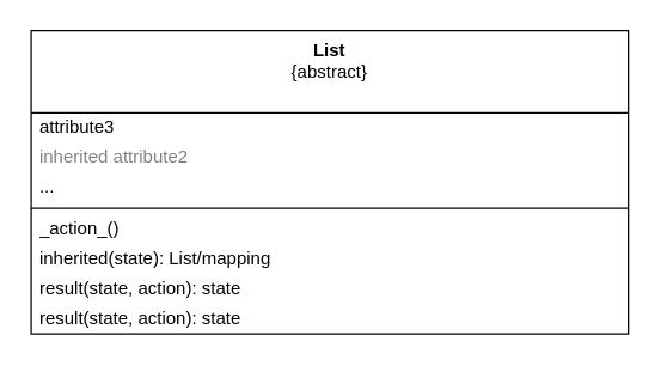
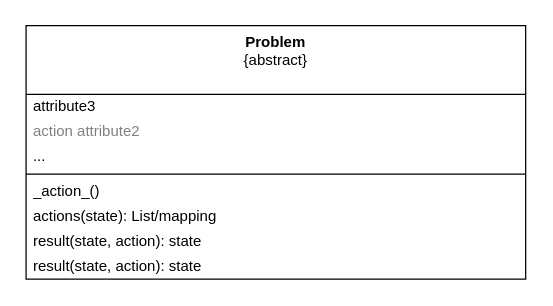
  <mxCell id="0" />
  <mxCell id="1" parent="0" />
- <mxCell id="2" value="&lt;b&gt;List&lt;/b&gt;&lt;div&gt;{abstract}&lt;/div&gt;" style="swimlane;fontStyle=0;align=center;verticalAlign=top;childLayout=stackLayout;horizontal=1;startSize=55;horizontalStack=0;resizeParent=1;resizeParentMax=0;resizeLast=0;collapsible=0;marginBottom=0;html=1;whiteSpace=wrap;" vertex="1" parent="1"><mxGeometry x="20" y="20" width="400" height="203" as="geometry" /></mxCell>
+ <mxCell id="2" value="&lt;b&gt;Problem&lt;/b&gt;&lt;div&gt;{abstract}&lt;/div&gt;" style="swimlane;fontStyle=0;align=center;verticalAlign=top;childLayout=stackLayout;horizontal=1;startSize=55;horizontalStack=0;resizeParent=1;resizeParentMax=0;resizeLast=0;collapsible=0;marginBottom=0;html=1;whiteSpace=wrap;" vertex="1" parent="1"><mxGeometry x="20" y="20" width="400" height="203" as="geometry" /></mxCell>
  <mxCell id="3" value="attribute3" style="text;html=1;strokeColor=none;fillColor=none;align=left;verticalAlign=middle;spacingLeft=4;spacingRight=4;overflow=hidden;rotatable=0;points=[[0,0.5],[1,0.5]];portConstraint=eastwest;whiteSpace=wrap;" vertex="1" parent="2"><mxGeometry y="55" width="400" height="20" as="geometry" /></mxCell>
- <mxCell id="4" value="inherited attribute2" style="text;html=1;strokeColor=none;fillColor=none;align=left;verticalAlign=middle;spacingLeft=4;spacingRight=4;overflow=hidden;rotatable=0;points=[[0,0.5],[1,0.5]];portConstraint=eastwest;fontColor=#808080;whiteSpace=wrap;" vertex="1" parent="2"><mxGeometry y="75" width="400" height="20" as="geometry" /></mxCell>
+ <mxCell id="4" value="action attribute2" style="text;html=1;strokeColor=none;fillColor=none;align=left;verticalAlign=middle;spacingLeft=4;spacingRight=4;overflow=hidden;rotatable=0;points=[[0,0.5],[1,0.5]];portConstraint=eastwest;fontColor=#808080;whiteSpace=wrap;" vertex="1" parent="2"><mxGeometry y="75" width="400" height="20" as="geometry" /></mxCell>
  <mxCell id="5" value="..." style="text;html=1;strokeColor=none;fillColor=none;align=left;verticalAlign=middle;spacingLeft=4;spacingRight=4;overflow=hidden;rotatable=0;points=[[0,0.5],[1,0.5]];portConstraint=eastwest;whiteSpace=wrap;" vertex="1" parent="2"><mxGeometry y="95" width="400" height="20" as="geometry" /></mxCell>
  <mxCell id="6" value="" style="line;strokeWidth=1;fillColor=none;align=left;verticalAlign=middle;spacingTop=-1;spacingLeft=3;spacingRight=3;rotatable=0;labelPosition=right;points=[];portConstraint=eastwest;" vertex="1" parent="2"><mxGeometry y="115" width="400" height="8" as="geometry" /></mxCell>
  <mxCell id="7" value="_action_()" style="text;html=1;strokeColor=none;fillColor=none;align=left;verticalAlign=middle;spacingLeft=4;spacingRight=4;overflow=hidden;rotatable=0;points=[[0,0.5],[1,0.5]];portConstraint=eastwest;whiteSpace=wrap;" vertex="1" parent="2"><mxGeometry y="123" width="400" height="20" as="geometry" /></mxCell>
- <mxCell id="8" value="inherited(state): List/&lt;span style=&quot;background-color: initial;&quot;&gt;mapping&lt;/span&gt;&lt;div&gt;&lt;div&gt;&lt;br&gt;&lt;/div&gt;&lt;/div&gt;" style="text;html=1;strokeColor=none;fillColor=none;align=left;verticalAlign=middle;spacingLeft=4;spacingRight=4;overflow=hidden;rotatable=0;points=[[0,0.5],[1,0.5]];portConstraint=eastwest;whiteSpace=wrap;" vertex="1" parent="2"><mxGeometry y="143" width="400" height="20" as="geometry" /></mxCell>
+ <mxCell id="8" value="actions(state): List/&lt;span style=&quot;background-color: initial;&quot;&gt;mapping&lt;/span&gt;&lt;div&gt;&lt;div&gt;&lt;br&gt;&lt;/div&gt;&lt;/div&gt;" style="text;html=1;strokeColor=none;fillColor=none;align=left;verticalAlign=middle;spacingLeft=4;spacingRight=4;overflow=hidden;rotatable=0;points=[[0,0.5],[1,0.5]];portConstraint=eastwest;whiteSpace=wrap;" vertex="1" parent="2"><mxGeometry y="143" width="400" height="20" as="geometry" /></mxCell>
  <mxCell id="9" value="result(state, action&lt;span style=&quot;background-color: initial;&quot;&gt;): state&lt;/span&gt;" style="text;html=1;strokeColor=none;fillColor=none;align=left;verticalAlign=middle;spacingLeft=4;spacingRight=4;overflow=hidden;rotatable=0;points=[[0,0.5],[1,0.5]];portConstraint=eastwest;whiteSpace=wrap;" vertex="1" parent="2"><mxGeometry y="163" width="400" height="20" as="geometry" /></mxCell>
  <mxCell id="10" value="result(state, action&lt;span style=&quot;background-color: initial;&quot;&gt;): state&lt;/span&gt;" style="text;html=1;strokeColor=none;fillColor=none;align=left;verticalAlign=middle;spacingLeft=4;spacingRight=4;overflow=hidden;rotatable=0;points=[[0,0.5],[1,0.5]];portConstraint=eastwest;whiteSpace=wrap;" vertex="1" parent="2"><mxGeometry y="183" width="400" height="20" as="geometry" /></mxCell>
